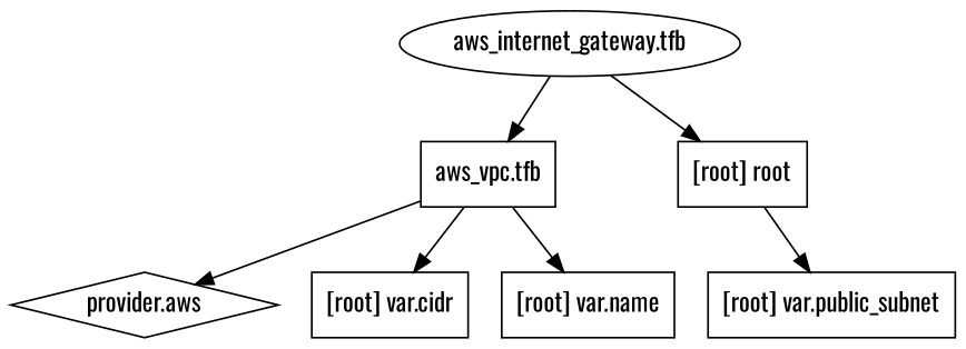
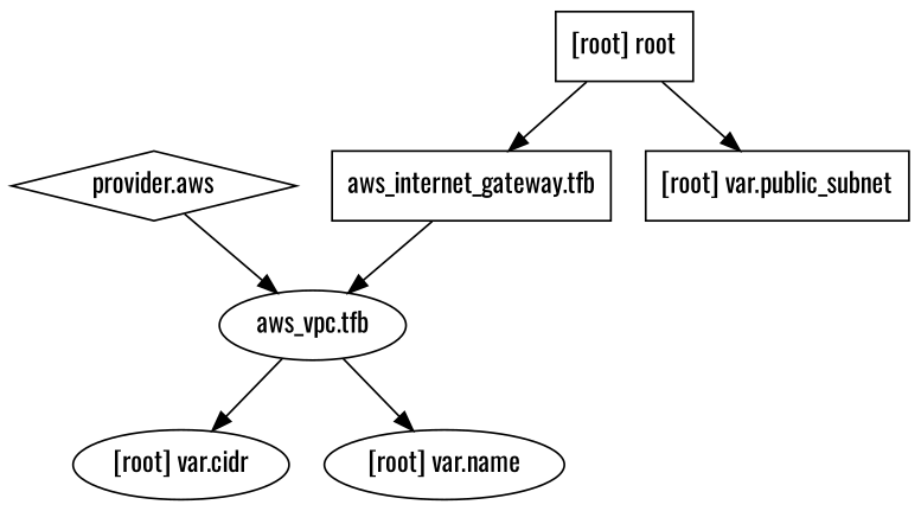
  digraph {
    compound=true
    fontname=Oswald
    newrank=true
    node [fontname=Oswald shape=box]
    edge [fontname=Oswald]
-   n1 [label="aws_internet_gateway.tfb" shape=ellipse]
-   n2 [label="aws_vpc.tfb"]
+   n1 [label="aws_internet_gateway.tfb"]
+   n2 [label="aws_vpc.tfb" shape=ellipse]
    n3 [label="provider.aws" shape=diamond]
-   "[root] var.cidr"
-   "[root] var.name"
+   "[root] var.cidr" [shape=""]
+   "[root] var.name" [shape=""]
    "[root] root"
    "[root] var.public_subnet"
    subgraph sub_1 {
      n1
      n2
      n3
      "[root] var.cidr"
      "[root] var.name"
      "[root] root"
      "[root] var.public_subnet"
    }
    n1 -> n2
-   n2 -> n3
+   n3 -> n2
    n2 -> "[root] var.cidr"
    n2 -> "[root] var.name"
-   n1 -> "[root] root"
+   "[root] root" -> n1
    "[root] root" -> "[root] var.public_subnet"
  }
